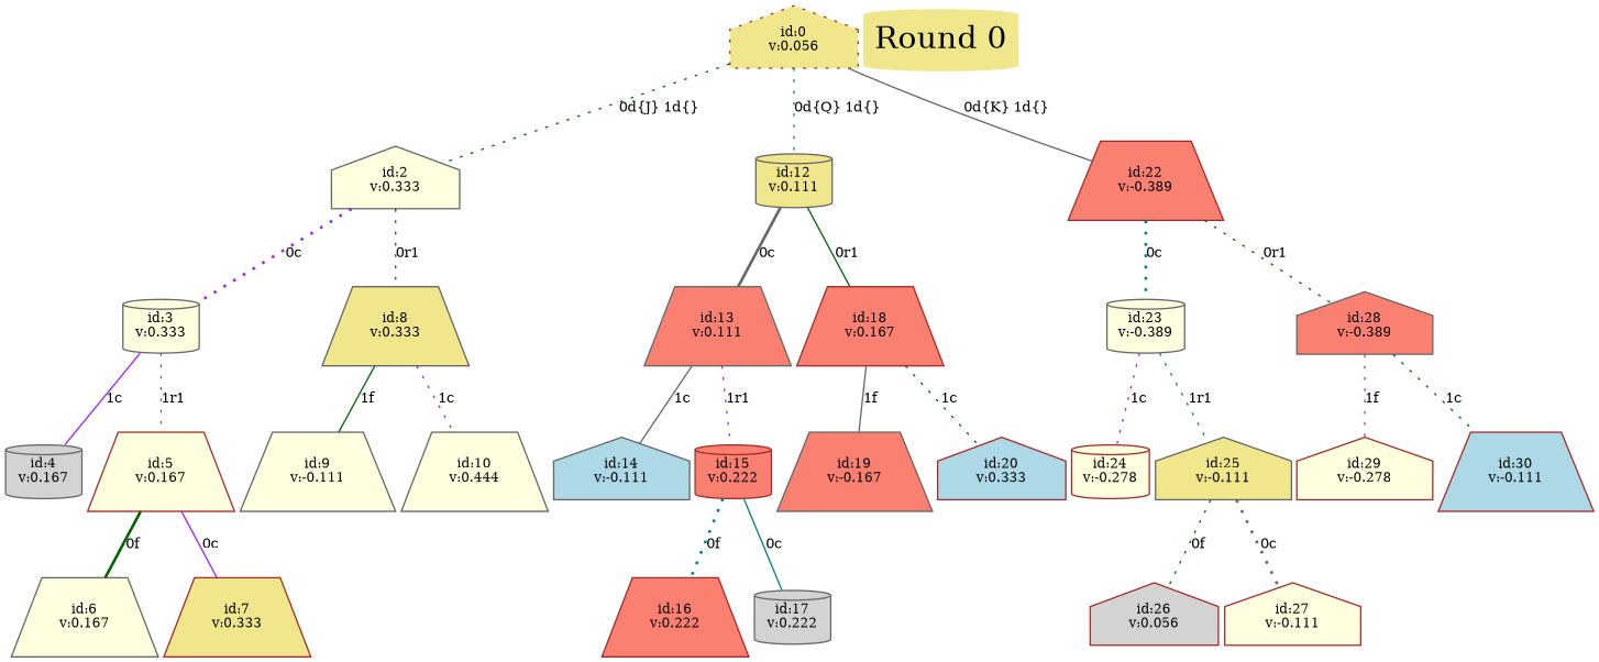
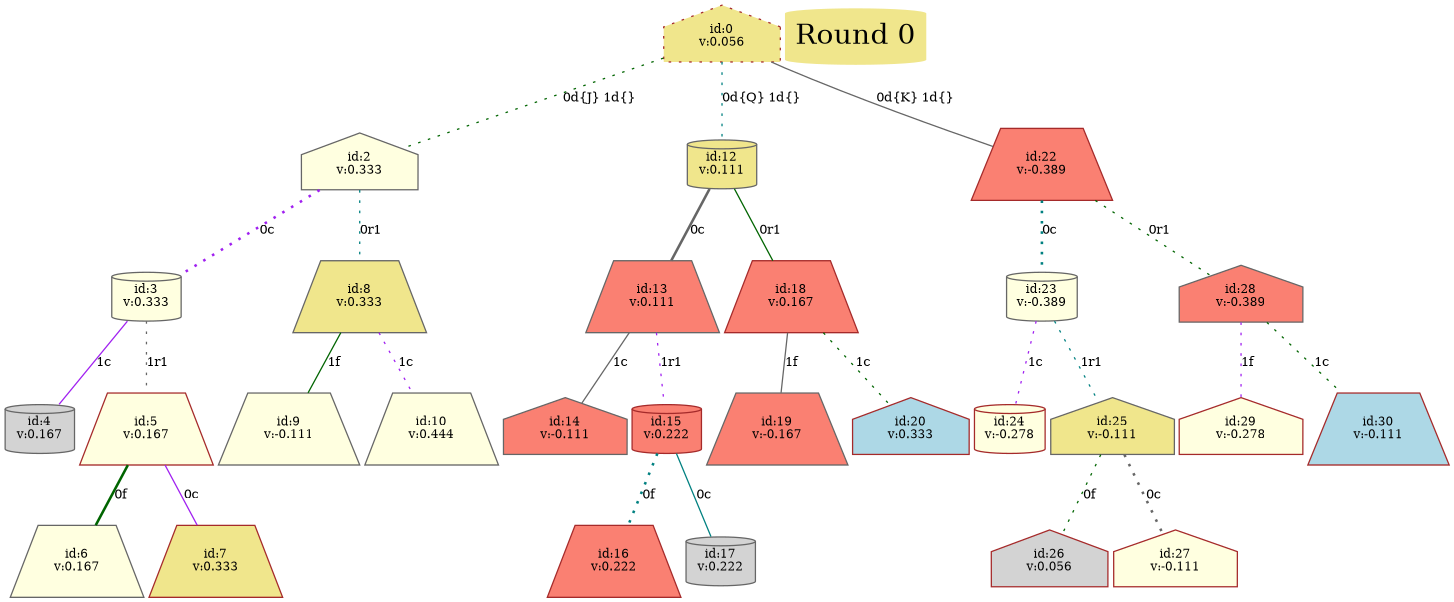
  digraph {
    fontname=arial
    fontsize=10
    labeljust=l
    labelloc=t
    nodesep=0.05
    node [color=gray40 fillcolor=lightyellow fontsize=9 shape=trapezium style=filled]
    edge [arrowhead=none color=darkgreen fontsize=10 style=dotted]
    n1 [color=brown fillcolor=khaki label="id:0\nv:0.056" shape=house style="filled, dotted"]
    n2 [fillcolor=khaki fontsize=22 label="Round 0" peripheries=0 shape=cylinder style="bold,filled"]
    n3 [label="id:2\nv:0.333" shape=house]
    n4 [fillcolor=khaki label="id:12\nv:0.111" shape=cylinder]
    n5 [color=brown fillcolor=salmon label="id:22\nv:-0.389"]
    n6 [fillcolor=lightgrey label="id:4\nv:0.167" shape=cylinder]
    n7 [label="id:3\nv:0.333" shape=cylinder]
    n8 [color=brown label="id:5\nv:0.167"]
    n9 [label="id:6\nv:0.167"]
    n10 [color=brown fillcolor=khaki label="id:7\nv:0.333"]
    n11 [fillcolor=khaki label="id:8\nv:0.333"]
    n12 [label="id:9\nv:-0.111"]
    n13 [label="id:10\nv:0.444"]
    n14 [fillcolor=salmon label="id:13\nv:0.111"]
    n15 [color=brown fillcolor=salmon label="id:18\nv:0.167"]
    n16 [label="id:23\nv:-0.389" shape=cylinder]
    n17 [fillcolor=salmon label="id:28\nv:-0.389" shape=house]
-   n18 [fillcolor=lightblue label="id:14\nv:-0.111" shape=house]
+   n18 [fillcolor=salmon label="id:14\nv:-0.111" shape=house]
    n19 [color=brown fillcolor=salmon label="id:15\nv:0.222" shape=cylinder]
    n20 [color=brown fillcolor=salmon label="id:16\nv:0.222"]
    n21 [fillcolor=lightgrey label="id:17\nv:0.222" shape=cylinder]
    n22 [fillcolor=salmon label="id:19\nv:-0.167"]
    n23 [color=brown fillcolor=lightblue label="id:20\nv:0.333" shape=house]
    n24 [color=brown label="id:24\nv:-0.278" shape=cylinder]
    n25 [fillcolor=khaki label="id:25\nv:-0.111" shape=house]
    n26 [color=brown fillcolor=lightgrey label="id:26\nv:0.056" shape=house]
    n27 [color=brown label="id:27\nv:-0.111" shape=house]
    n28 [color=brown label="id:29\nv:-0.278" shape=house]
    n29 [color=brown fillcolor=lightblue label="id:30\nv:-0.111"]
    subgraph sub_1 {
      rank=same
      n1
      n2
    }
    n1 -> n3 [label="0d{J} 1d{}"]
    n1 -> n4 [color=teal label="0d{Q} 1d{}"]
    n1 -> n5 [color=gray40 label="0d{K} 1d{}" style=solid]
    n3 -> n7 [color=purple label="0c" penwidth=2]
-   n3 -> n11 [label="0r1"]
+   n3 -> n11 [color=teal label="0r1"]
    n4 -> n14 [color=gray40 label="0c" penwidth=2 style=solid]
    n4 -> n15 [label="0r1" style=solid]
    n5 -> n16 [color=teal label="0c" penwidth=2]
    n5 -> n17 [label="0r1"]
    n7 -> n6 [color=purple label="1c" style=solid]
    n7 -> n8 [color=gray40 label="1r1"]
    n8 -> n9 [label="0f" penwidth=2 style=solid]
    n8 -> n10 [color=purple label="0c" style=solid]
    n11 -> n12 [label="1f" style=solid]
    n11 -> n13 [color=purple label="1c"]
    n14 -> n18 [color=gray40 label="1c" style=solid]
    n14 -> n19 [color=purple label="1r1"]
    n15 -> n22 [color=gray40 label="1f" style=solid]
    n15 -> n23 [label="1c"]
    n16 -> n24 [color=purple label="1c"]
    n16 -> n25 [color=teal label="1r1"]
    n17 -> n28 [color=purple label="1f"]
    n17 -> n29 [label="1c"]
    n19 -> n20 [color=teal label="0f" penwidth=2]
    n19 -> n21 [color=teal label="0c" style=solid]
    n25 -> n26 [label="0f"]
    n25 -> n27 [color=gray40 label="0c" penwidth=2]
  }
